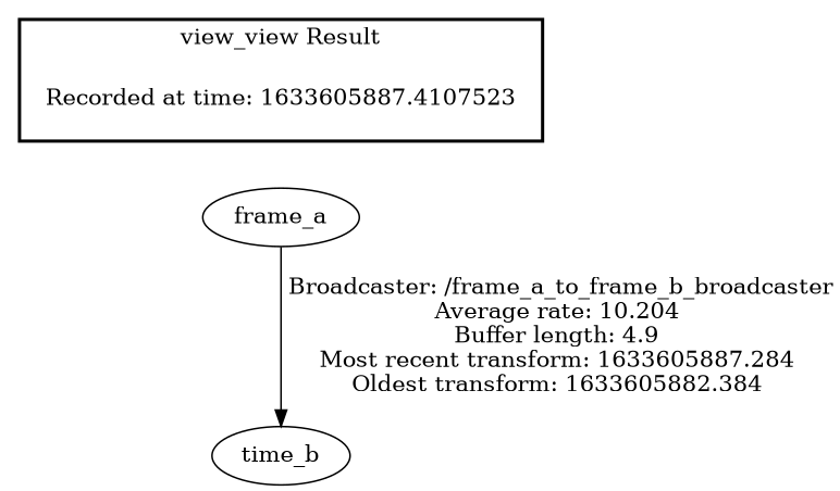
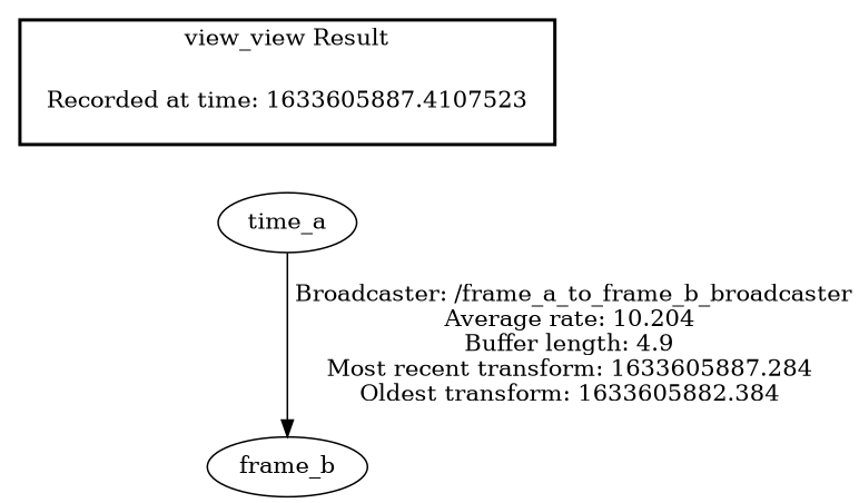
  digraph {
    "Recorded at time: 1633605887.4107523" [shape=plaintext]
-   frame_a
-   frame_b [label=time_b]
+   frame_a [label=time_a]
+   frame_b
    subgraph cluster_1 {
      color=black
      label="view_view Result"
      style=bold
      "Recorded at time: 1633605887.4107523"
    }
    "Recorded at time: 1633605887.4107523" -> frame_a [style=invis]
    frame_a -> frame_b [label=" Broadcaster: /frame_a_to_frame_b_broadcaster\nAverage rate: 10.204\nBuffer length: 4.9\nMost recent transform: 1633605887.284\nOldest transform: 1633605882.384\n"]
  }
